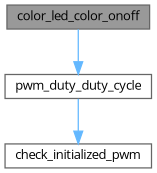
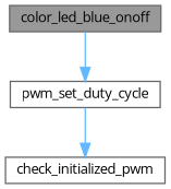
  digraph {
    fontname="Open Sans"
    rankdir=TB
    node [color=grey40 fillcolor=white fontname="Open Sans" fontsize=10 shape=box style=filled]
    edge [color=steelblue1 fontname="Open Sans" fontsize=10 labelfontname=Helvetica labelfontsize=10 style=solid]
-   n1 [color=gray40 fillcolor=grey60 fontcolor=black height=0.2 label=color_led_color_onoff width=0.4]
-   n2 [height=0.2 label=pwm_duty_duty_cycle width=0.4]
+   n1 [color=gray40 fillcolor=grey60 fontcolor=black height=0.2 label=color_led_blue_onoff width=0.4]
+   n2 [height=0.2 label=pwm_set_duty_cycle width=0.4]
    n3 [height=0.2 label=check_initialized_pwm width=0.4]
    n1 -> n2
    n2 -> n3
  }
